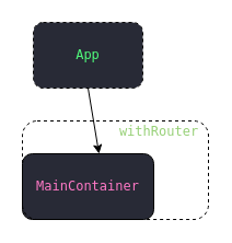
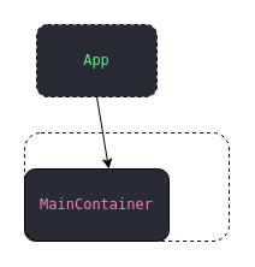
  <mxCell id="0" />
  <mxCell id="1" parent="0" />
  <mxCell id="2" value="&lt;pre style=&quot;background-color: #282a36 ; color: #f8f8f2 ; font-family: &amp;#34;jetbrains mono&amp;#34; , monospace ; font-size: 12 0pt&quot;&gt;&lt;span style=&quot;color: #ff79c6&quot;&gt;MainContainer&lt;/span&gt;&lt;/pre&gt;" style="rounded=1;whiteSpace=wrap;html=1;fillColor=#282A36;" vertex="1" parent="1"><mxGeometry x="20" y="140" width="120" height="60" as="geometry" /></mxCell>
  <mxCell id="3" value="" style="rounded=1;whiteSpace=wrap;html=1;fillColor=none;dashed=1;" vertex="1" parent="1"><mxGeometry x="20" y="110" width="170" height="90" as="geometry" /></mxCell>
- <mxCell id="4" value="&lt;pre style=&quot;font-family: &amp;quot;jetbrains mono&amp;quot;, monospace;&quot;&gt;&lt;span style=&quot;&quot;&gt;withRouter&lt;/span&gt;&lt;/pre&gt;" style="text;html=1;align=center;verticalAlign=middle;whiteSpace=wrap;rounded=0;dashed=1;padding:10px;labelBackgroundColor=none;fontColor=#97D077;" vertex="1" parent="1"><mxGeometry x="110" y="110" width="70" height="20" as="geometry" /></mxCell>
  <mxCell id="5" value="&lt;pre style=&quot;color: rgb(248, 248, 242); font-family: &amp;quot;jetbrains mono&amp;quot;, monospace;&quot;&gt;&lt;span style=&quot;color: #50fa7b&quot;&gt;App&lt;/span&gt;&lt;/pre&gt;" style="rounded=1;whiteSpace=wrap;html=1;dashed=1;labelBackgroundColor=#282A36;fontColor=#97D077;labelBorderColor=none;fillColor=#282A36;" vertex="1" parent="1"><mxGeometry x="30" y="20" width="100" height="60" as="geometry" /></mxCell>
  <mxCell id="6" value="" style="endArrow=classic;html=1;fontColor=#97D077;exitX=0.5;exitY=1;exitDx=0;exitDy=0;" edge="1" parent="1" source="5"><mxGeometry width="50" height="50" relative="1" as="geometry"><mxPoint x="130" y="150" as="sourcePoint" /><mxPoint x="90" y="140" as="targetPoint" /></mxGeometry></mxCell>
